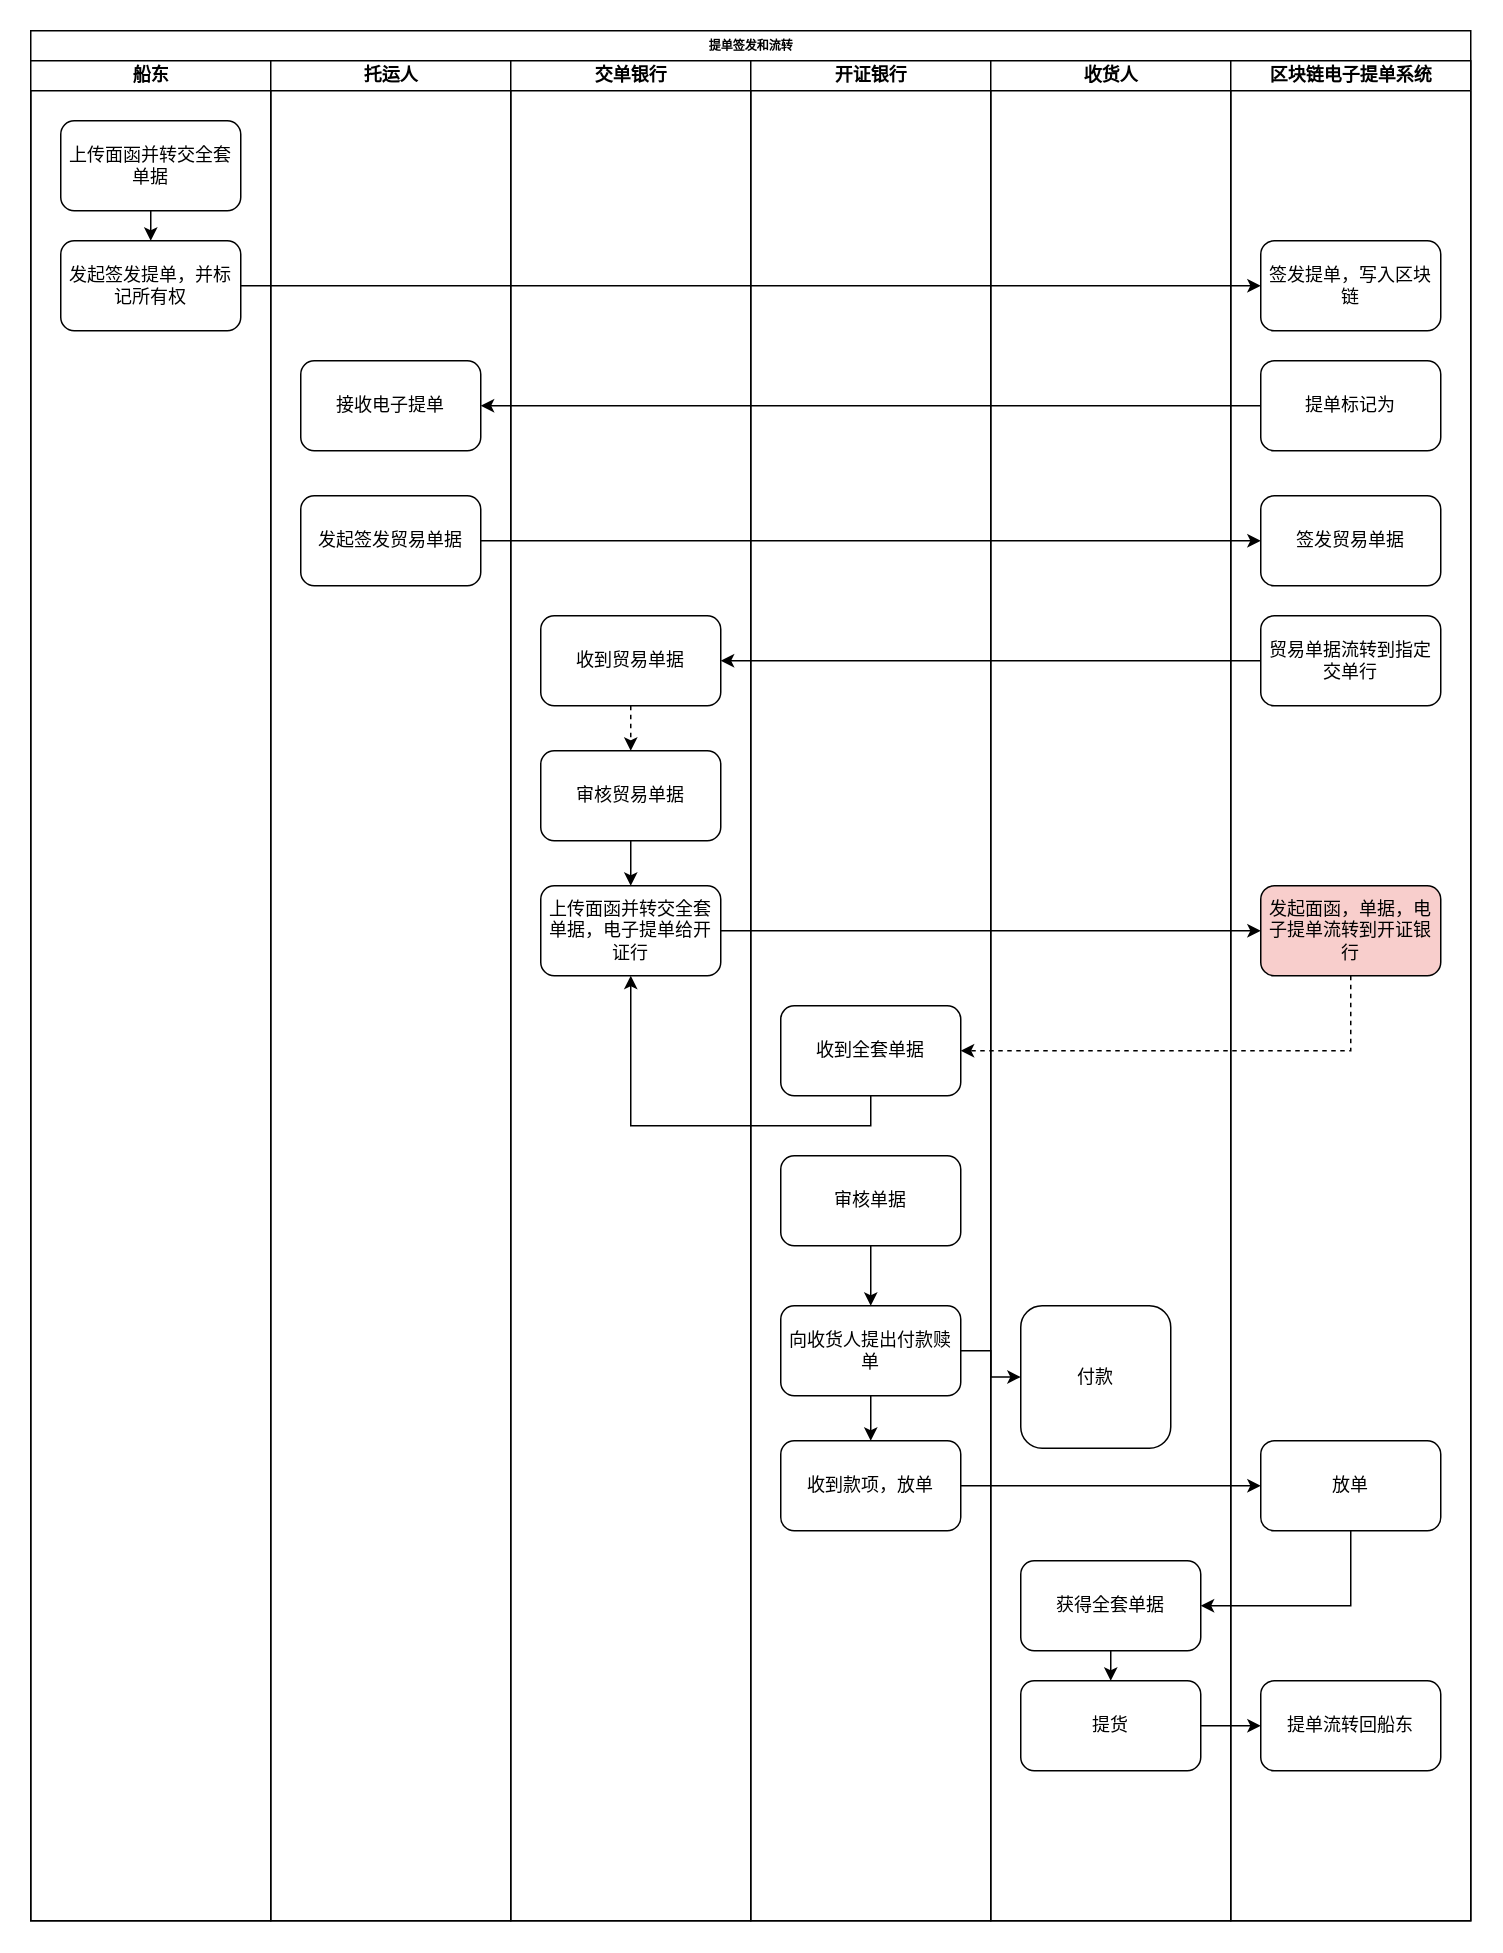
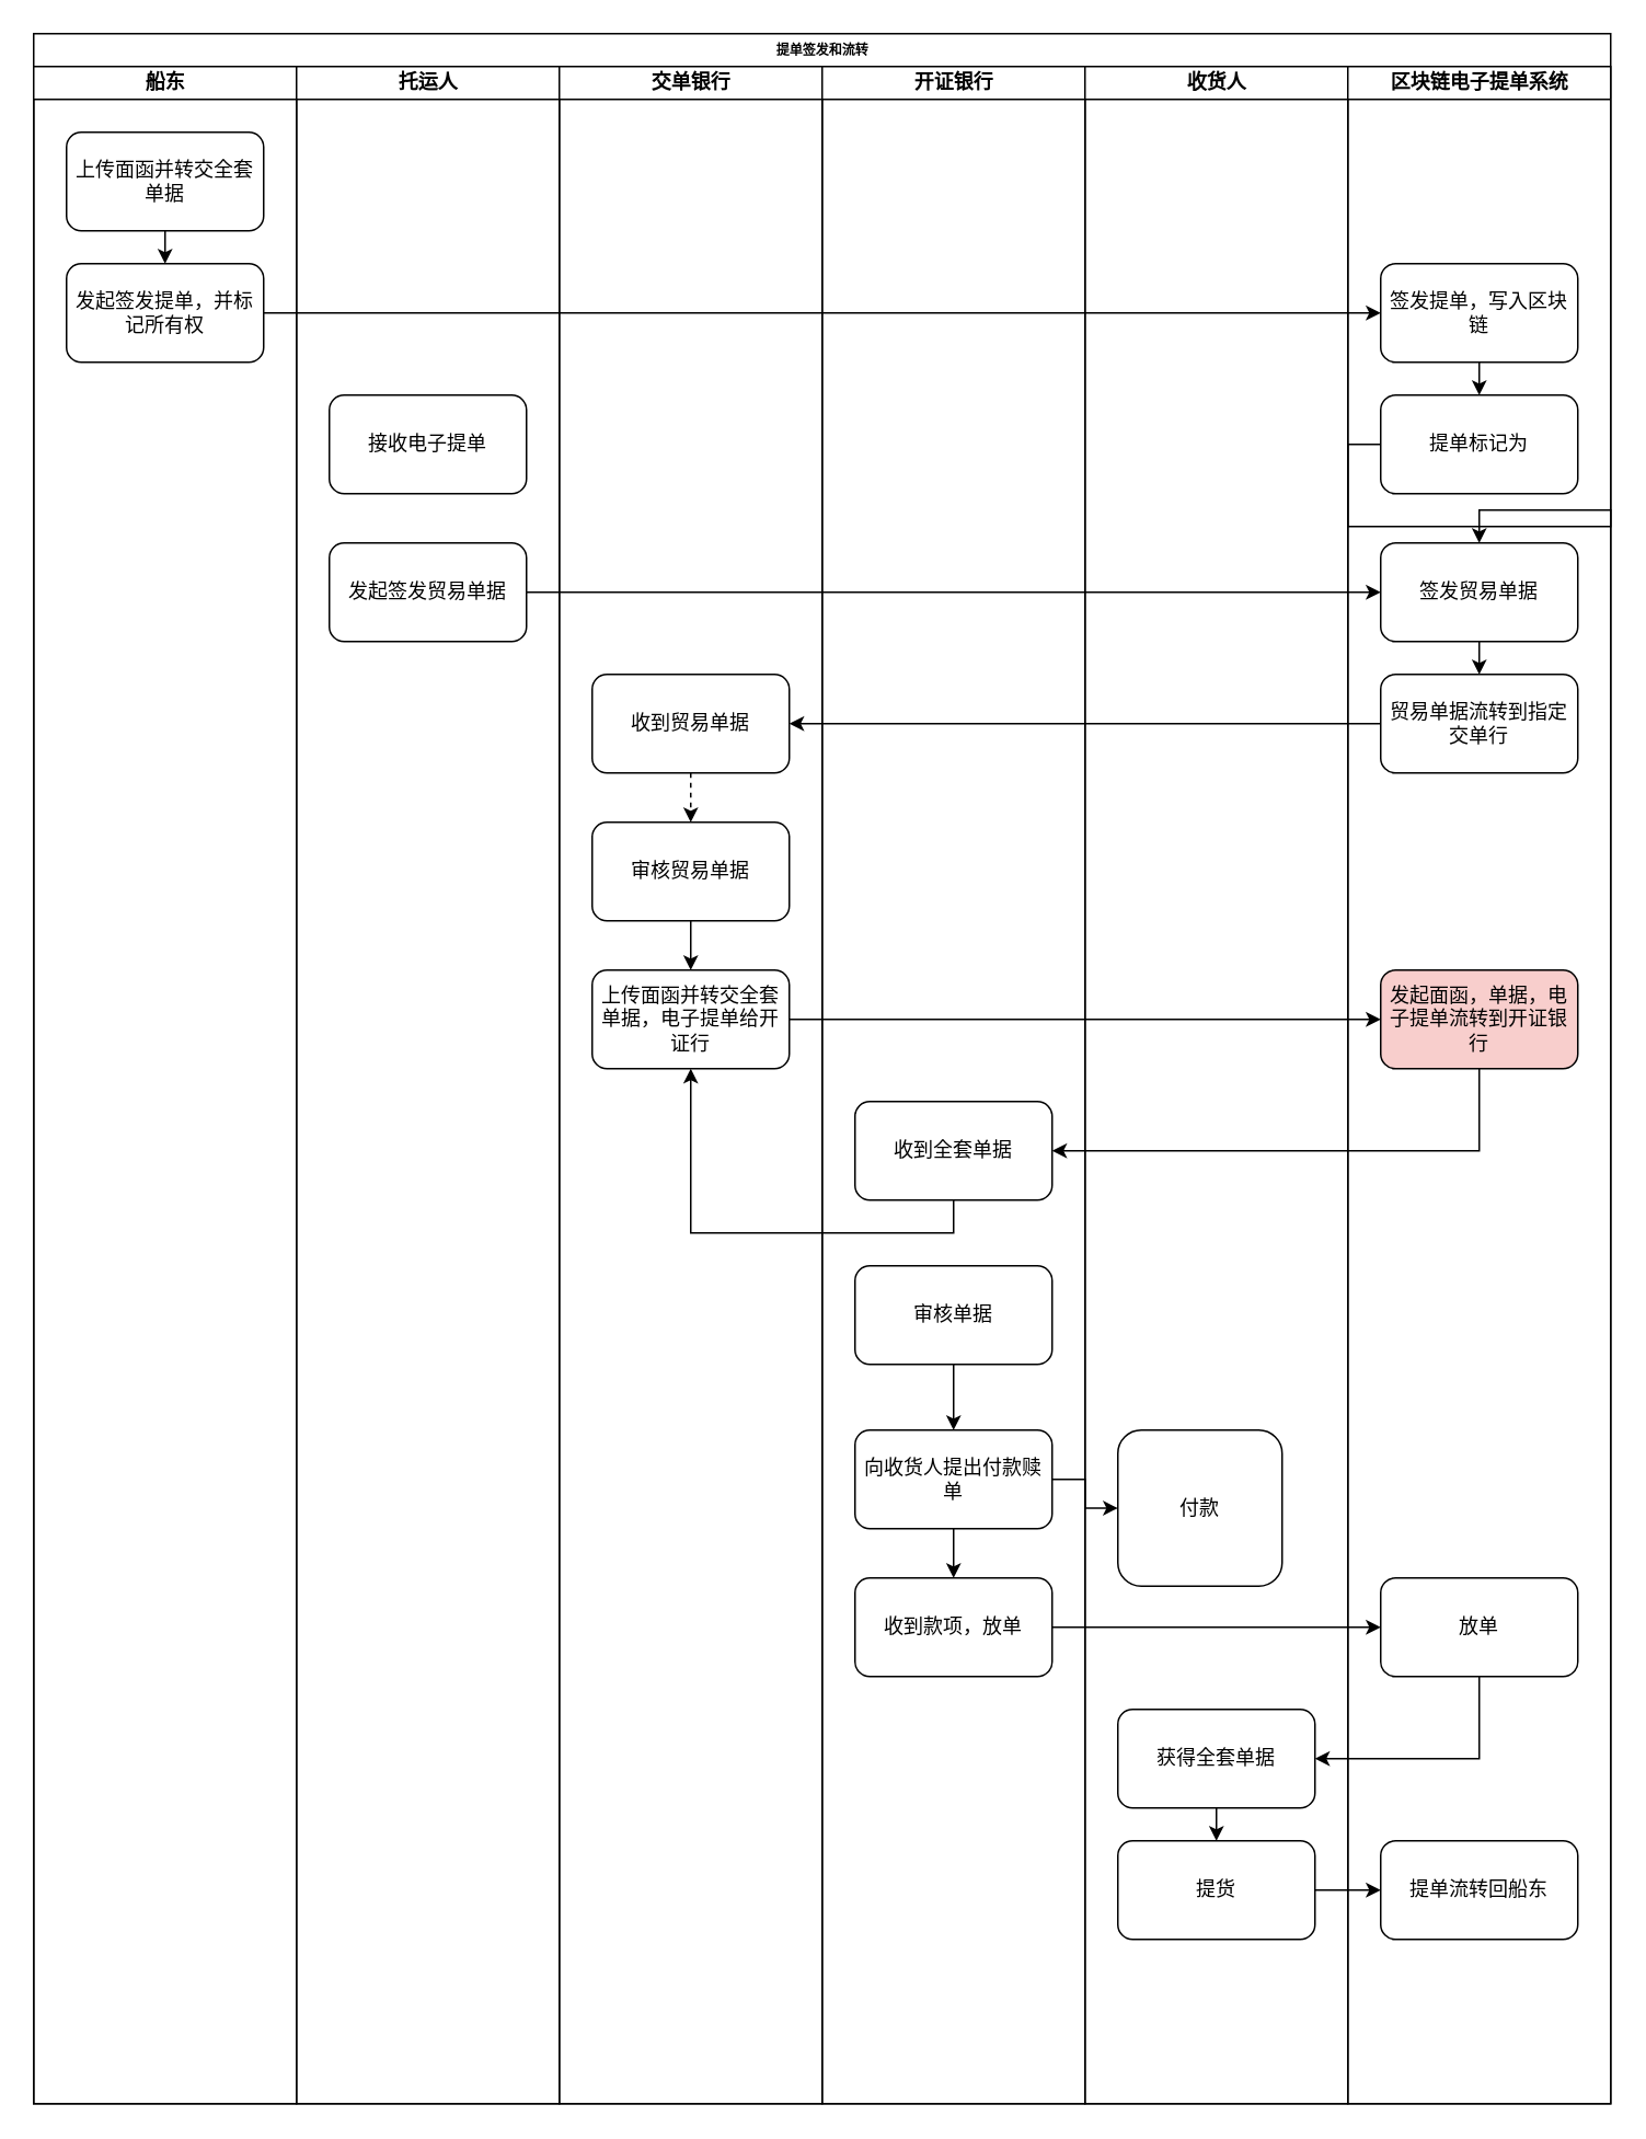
  <mxCell id="0" />
  <mxCell id="1" parent="0" />
  <mxCell id="2" value="提单签发和流转" style="swimlane;html=1;childLayout=stackLayout;startSize=20;rounded=0;shadow=0;labelBackgroundColor=none;strokeWidth=1;fontFamily=Verdana;fontSize=8;align=center;" parent="1" vertex="1"><mxGeometry x="20" y="20" width="960" height="1260" as="geometry" /></mxCell>
  <mxCell id="3" value="船东" style="swimlane;html=1;startSize=20;" parent="2" vertex="1"><mxGeometry y="20" width="160" height="1240" as="geometry" /></mxCell>
  <mxCell id="4" style="edgeStyle=orthogonalEdgeStyle;rounded=0;orthogonalLoop=1;jettySize=auto;html=1;exitX=0.5;exitY=1;exitDx=0;exitDy=0;entryX=0.5;entryY=0;entryDx=0;entryDy=0;" edge="1" parent="3" source="5" target="6"><mxGeometry relative="1" as="geometry" /></mxCell>
  <mxCell id="5" value="上传面函并转交全套单据" style="rounded=1;whiteSpace=wrap;html=1;" vertex="1" parent="3"><mxGeometry x="20" y="40" width="120" height="60" as="geometry" /></mxCell>
  <mxCell id="6" value="发起签发提单，并标记所有权" style="rounded=1;whiteSpace=wrap;html=1;" vertex="1" parent="3"><mxGeometry x="20" y="120" width="120" height="60" as="geometry" /></mxCell>
  <mxCell id="7" value="托运人" style="swimlane;html=1;startSize=20;" parent="2" vertex="1"><mxGeometry x="160" y="20" width="160" height="1240" as="geometry" /></mxCell>
  <mxCell id="8" value="接收电子提单" style="rounded=1;whiteSpace=wrap;html=1;" vertex="1" parent="7"><mxGeometry x="20" y="200" width="120" height="60" as="geometry" /></mxCell>
  <mxCell id="9" value="发起签发贸易单据" style="rounded=1;whiteSpace=wrap;html=1;" vertex="1" parent="7"><mxGeometry x="20" y="290" width="120" height="60" as="geometry" /></mxCell>
  <mxCell id="10" value="交单银行" style="swimlane;html=1;startSize=20;" parent="2" vertex="1"><mxGeometry x="320" y="20" width="160" height="1240" as="geometry" /></mxCell>
  <mxCell id="11" style="edgeStyle=orthogonalEdgeStyle;rounded=0;orthogonalLoop=1;jettySize=auto;html=1;exitX=0.5;exitY=1;exitDx=0;exitDy=0;entryX=0.5;entryY=0;entryDx=0;entryDy=0;dashed=1;" edge="1" parent="10" source="12" target="14"><mxGeometry relative="1" as="geometry" /></mxCell>
  <mxCell id="12" value="收到贸易单据" style="rounded=1;whiteSpace=wrap;html=1;" vertex="1" parent="10"><mxGeometry x="20" y="370" width="120" height="60" as="geometry" /></mxCell>
  <mxCell id="13" style="edgeStyle=orthogonalEdgeStyle;rounded=0;orthogonalLoop=1;jettySize=auto;html=1;exitX=0.5;exitY=1;exitDx=0;exitDy=0;" edge="1" parent="10" source="14" target="15"><mxGeometry relative="1" as="geometry" /></mxCell>
  <mxCell id="14" value="审核贸易单据" style="rounded=1;whiteSpace=wrap;html=1;" vertex="1" parent="10"><mxGeometry x="20" y="460" width="120" height="60" as="geometry" /></mxCell>
  <mxCell id="15" value="上传面函并转交全套单据，电子提单给开证行" style="rounded=1;whiteSpace=wrap;html=1;" vertex="1" parent="10"><mxGeometry x="20" y="550" width="120" height="60" as="geometry" /></mxCell>
  <mxCell id="16" value="开证银行" style="swimlane;html=1;startSize=20;" parent="2" vertex="1"><mxGeometry x="480" y="20" width="160" height="1240" as="geometry" /></mxCell>
  <mxCell id="17" style="edgeStyle=orthogonalEdgeStyle;rounded=0;orthogonalLoop=1;jettySize=auto;html=1;exitX=0.5;exitY=1;exitDx=0;exitDy=0;" edge="1" parent="16" source="18" target="15"><mxGeometry relative="1" as="geometry" /></mxCell>
  <mxCell id="18" value="收到全套单据" style="rounded=1;whiteSpace=wrap;html=1;" vertex="1" parent="16"><mxGeometry x="20" y="630" width="120" height="60" as="geometry" /></mxCell>
  <mxCell id="19" style="edgeStyle=orthogonalEdgeStyle;rounded=0;orthogonalLoop=1;jettySize=auto;html=1;exitX=0.5;exitY=1;exitDx=0;exitDy=0;entryX=0.5;entryY=0;entryDx=0;entryDy=0;" edge="1" parent="16" source="20" target="22"><mxGeometry relative="1" as="geometry" /></mxCell>
  <mxCell id="20" value="审核单据" style="rounded=1;whiteSpace=wrap;html=1;" vertex="1" parent="16"><mxGeometry x="20" y="730" width="120" height="60" as="geometry" /></mxCell>
  <mxCell id="21" style="edgeStyle=orthogonalEdgeStyle;rounded=0;orthogonalLoop=1;jettySize=auto;html=1;exitX=0.5;exitY=1;exitDx=0;exitDy=0;entryX=0.5;entryY=0;entryDx=0;entryDy=0;" edge="1" parent="16" source="22" target="23"><mxGeometry relative="1" as="geometry" /></mxCell>
  <mxCell id="22" value="向收货人提出付款赎单" style="rounded=1;whiteSpace=wrap;html=1;" vertex="1" parent="16"><mxGeometry x="20" y="830" width="120" height="60" as="geometry" /></mxCell>
  <mxCell id="23" value="收到款项，放单" style="rounded=1;whiteSpace=wrap;html=1;" vertex="1" parent="16"><mxGeometry x="20" y="920" width="120" height="60" as="geometry" /></mxCell>
  <mxCell id="24" value="收货人" style="swimlane;html=1;startSize=20;" parent="2" vertex="1"><mxGeometry x="640" y="20" width="160" height="1240" as="geometry" /></mxCell>
  <mxCell id="25" value="付款" style="rounded=1;whiteSpace=wrap;html=1;" vertex="1" parent="24"><mxGeometry x="20" y="830" width="100" height="95" as="geometry" /></mxCell>
  <mxCell id="26" style="edgeStyle=orthogonalEdgeStyle;rounded=0;orthogonalLoop=1;jettySize=auto;html=1;exitX=0.5;exitY=1;exitDx=0;exitDy=0;entryX=0.5;entryY=0;entryDx=0;entryDy=0;" edge="1" parent="24" source="27" target="28"><mxGeometry relative="1" as="geometry" /></mxCell>
  <mxCell id="27" value="获得全套单据" style="rounded=1;whiteSpace=wrap;html=1;" vertex="1" parent="24"><mxGeometry x="20" y="1000" width="120" height="60" as="geometry" /></mxCell>
  <mxCell id="28" value="提货" style="rounded=1;whiteSpace=wrap;html=1;" vertex="1" parent="24"><mxGeometry x="20" y="1080" width="120" height="60" as="geometry" /></mxCell>
  <mxCell id="29" value="区块链电子提单系统" style="swimlane;html=1;startSize=20;" parent="2" vertex="1"><mxGeometry x="800" y="20" width="160" height="1240" as="geometry" /></mxCell>
+ <mxCell id="30" style="edgeStyle=orthogonalEdgeStyle;rounded=0;orthogonalLoop=1;jettySize=auto;html=1;exitX=0.5;exitY=1;exitDx=0;exitDy=0;entryX=0.5;entryY=0;entryDx=0;entryDy=0;" edge="1" parent="29" source="31" target="32"><mxGeometry relative="1" as="geometry" /></mxCell>
  <mxCell id="31" value="签发提单，写入区块链" style="rounded=1;whiteSpace=wrap;html=1;" vertex="1" parent="29"><mxGeometry x="20" y="120" width="120" height="60" as="geometry" /></mxCell>
  <mxCell id="32" value="提单标记为" style="rounded=1;whiteSpace=wrap;html=1;" vertex="1" parent="29"><mxGeometry x="20" y="200" width="120" height="60" as="geometry" /></mxCell>
+ <mxCell id="33" style="edgeStyle=orthogonalEdgeStyle;rounded=0;orthogonalLoop=1;jettySize=auto;html=1;exitX=0.5;exitY=1;exitDx=0;exitDy=0;entryX=0.5;entryY=0;entryDx=0;entryDy=0;" edge="1" parent="29" source="34" target="35"><mxGeometry relative="1" as="geometry" /></mxCell>
  <mxCell id="34" value="签发贸易单据" style="rounded=1;whiteSpace=wrap;html=1;" vertex="1" parent="29"><mxGeometry x="20" y="290" width="120" height="60" as="geometry" /></mxCell>
  <mxCell id="35" value="贸易单据流转到指定交单行" style="rounded=1;whiteSpace=wrap;html=1;" vertex="1" parent="29"><mxGeometry x="20" y="370" width="120" height="60" as="geometry" /></mxCell>
  <mxCell id="36" value="发起面函，单据，电子提单流转到开证银行" style="rounded=1;whiteSpace=wrap;html=1;fillColor=#f8cecc;" vertex="1" parent="29"><mxGeometry x="20" y="550" width="120" height="60" as="geometry" /></mxCell>
  <mxCell id="37" value="放单" style="rounded=1;whiteSpace=wrap;html=1;" vertex="1" parent="29"><mxGeometry x="20" y="920" width="120" height="60" as="geometry" /></mxCell>
  <mxCell id="38" value="提单流转回船东" style="rounded=1;whiteSpace=wrap;html=1;" vertex="1" parent="29"><mxGeometry x="20" y="1080" width="120" height="60" as="geometry" /></mxCell>
  <mxCell id="39" style="edgeStyle=orthogonalEdgeStyle;rounded=0;orthogonalLoop=1;jettySize=auto;html=1;exitX=1;exitY=0.5;exitDx=0;exitDy=0;entryX=0;entryY=0.5;entryDx=0;entryDy=0;" edge="1" parent="2" source="6" target="31"><mxGeometry relative="1" as="geometry" /></mxCell>
- <mxCell id="40" style="edgeStyle=orthogonalEdgeStyle;rounded=0;orthogonalLoop=1;jettySize=auto;html=1;exitX=0;exitY=0.5;exitDx=0;exitDy=0;entryX=1;entryY=0.5;entryDx=0;entryDy=0;" edge="1" parent="2" source="32" target="8"><mxGeometry relative="1" as="geometry" /></mxCell>
+ <mxCell id="40" style="edgeStyle=orthogonalEdgeStyle;rounded=0;orthogonalLoop=1;jettySize=auto;html=1;exitX=0;exitY=0.5;exitDx=0;exitDy=0;" edge="1" parent="2" source="32" target="34"><mxGeometry relative="1" as="geometry" /></mxCell>
  <mxCell id="41" style="edgeStyle=orthogonalEdgeStyle;rounded=0;orthogonalLoop=1;jettySize=auto;html=1;exitX=1;exitY=0.5;exitDx=0;exitDy=0;entryX=0;entryY=0.5;entryDx=0;entryDy=0;" edge="1" parent="2" source="9" target="34"><mxGeometry relative="1" as="geometry" /></mxCell>
  <mxCell id="42" style="edgeStyle=orthogonalEdgeStyle;rounded=0;orthogonalLoop=1;jettySize=auto;html=1;exitX=0;exitY=0.5;exitDx=0;exitDy=0;entryX=1;entryY=0.5;entryDx=0;entryDy=0;" edge="1" parent="2" source="35" target="12"><mxGeometry relative="1" as="geometry" /></mxCell>
  <mxCell id="43" style="edgeStyle=orthogonalEdgeStyle;rounded=0;orthogonalLoop=1;jettySize=auto;html=1;exitX=1;exitY=0.5;exitDx=0;exitDy=0;" edge="1" parent="2" source="15" target="36"><mxGeometry relative="1" as="geometry" /></mxCell>
- <mxCell id="44" style="edgeStyle=orthogonalEdgeStyle;rounded=0;orthogonalLoop=1;jettySize=auto;html=1;exitX=0.5;exitY=1;exitDx=0;exitDy=0;entryX=1;entryY=0.5;entryDx=0;entryDy=0;dashed=1;" edge="1" parent="2" source="36" target="18"><mxGeometry relative="1" as="geometry" /></mxCell>
+ <mxCell id="44" style="edgeStyle=orthogonalEdgeStyle;rounded=0;orthogonalLoop=1;jettySize=auto;html=1;exitX=0.5;exitY=1;exitDx=0;exitDy=0;entryX=1;entryY=0.5;entryDx=0;entryDy=0;" edge="1" parent="2" source="36" target="18"><mxGeometry relative="1" as="geometry" /></mxCell>
  <mxCell id="45" style="edgeStyle=orthogonalEdgeStyle;rounded=0;orthogonalLoop=1;jettySize=auto;html=1;exitX=1;exitY=0.5;exitDx=0;exitDy=0;entryX=0;entryY=0.5;entryDx=0;entryDy=0;" edge="1" parent="2" source="22" target="25"><mxGeometry relative="1" as="geometry" /></mxCell>
  <mxCell id="46" style="edgeStyle=orthogonalEdgeStyle;rounded=0;orthogonalLoop=1;jettySize=auto;html=1;exitX=1;exitY=0.5;exitDx=0;exitDy=0;entryX=0;entryY=0.5;entryDx=0;entryDy=0;" edge="1" parent="2" source="23" target="37"><mxGeometry relative="1" as="geometry" /></mxCell>
  <mxCell id="47" style="edgeStyle=orthogonalEdgeStyle;rounded=0;orthogonalLoop=1;jettySize=auto;html=1;exitX=0.5;exitY=1;exitDx=0;exitDy=0;entryX=1;entryY=0.5;entryDx=0;entryDy=0;" edge="1" parent="2" source="37" target="27"><mxGeometry relative="1" as="geometry" /></mxCell>
  <mxCell id="48" style="edgeStyle=orthogonalEdgeStyle;rounded=0;orthogonalLoop=1;jettySize=auto;html=1;exitX=1;exitY=0.5;exitDx=0;exitDy=0;entryX=0;entryY=0.5;entryDx=0;entryDy=0;" edge="1" parent="2" source="28" target="38"><mxGeometry relative="1" as="geometry" /></mxCell>
